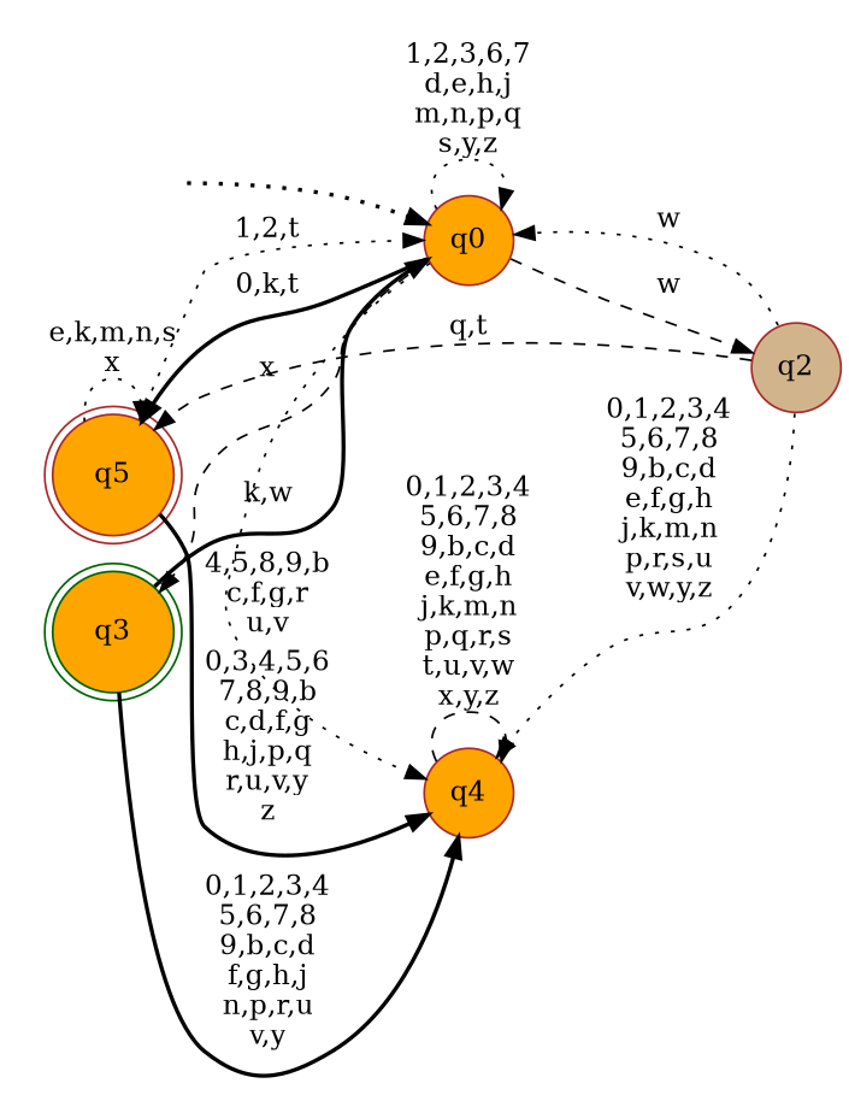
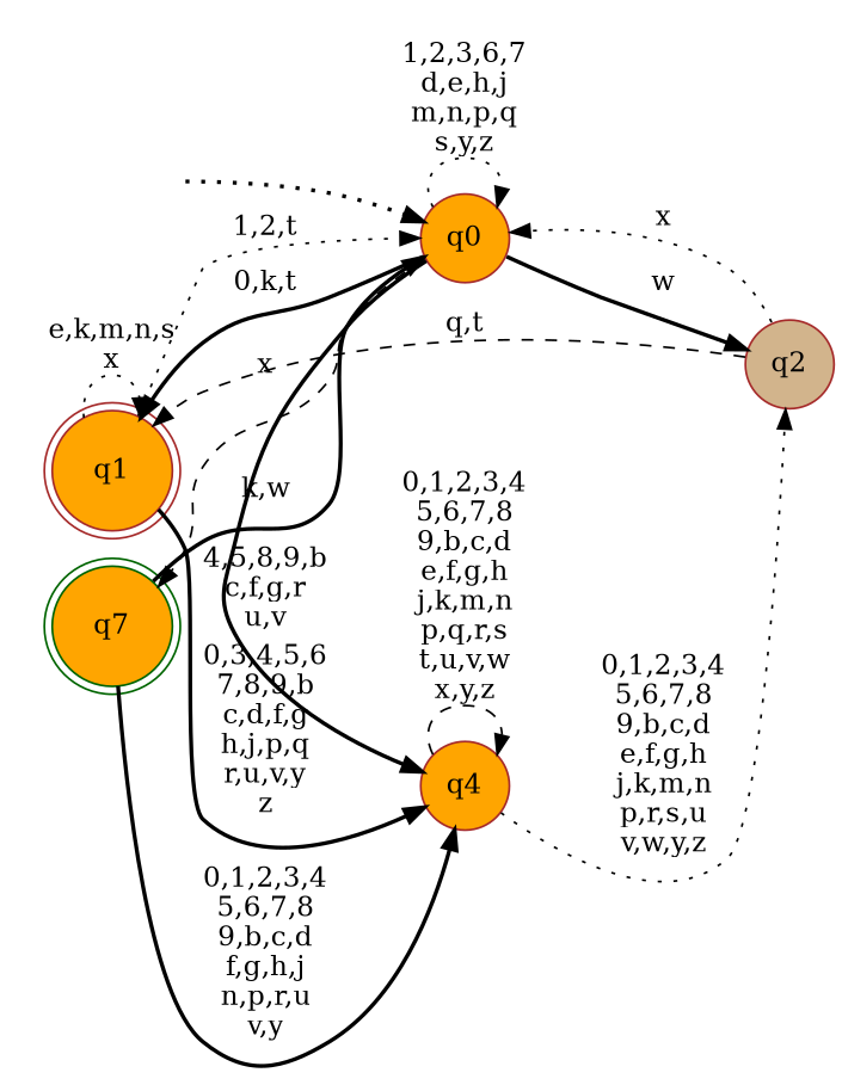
  digraph {
    rankdir=LR
    node [shape=circle style=filled color=brown fillcolor=orange]
    edge [style=dotted]
    __start0 [height=0 shape=none style=invis width=0 color="" fillcolor=""]
    n2 [label=q0]
-   n3 [label=q5 shape=doublecircle style="rounded,filled"]
+   n3 [label=q1 shape=doublecircle style="rounded,filled"]
    n4 [fillcolor=tan label=q2]
-   n5 [color=darkgreen label=q3 shape=doublecircle style="rounded,filled"]
+   n5 [color=darkgreen label=q7 shape=doublecircle style="rounded,filled"]
    n6 [label=q4]
    subgraph cluster_1 {
      nodesep=0.15
      ranksep=0.15
      style=invis
      __start0
      n2
    }
    __start0 -> n2 [penwidth=2]
    n2 -> n2 [label="1,2,3,6,7\nd,e,h,j\nm,n,p,q\ns,y,z"]
    n2 -> n3 [label="0,k,t" style=bold]
-   n2 -> n4 [label=w style=dashed]
+   n2 -> n4 [label=w style=bold]
    n2 -> n5 [label=x style=dashed]
-   n2 -> n6 [label="4,5,8,9,b\nc,f,g,r\nu,v"]
+   n2 -> n6 [label="4,5,8,9,b\nc,f,g,r\nu,v" style=bold]
    n3 -> n2 [label="1,2,t"]
    n3 -> n3 [label="e,k,m,n,s\nx"]
    n3 -> n6 [label="0,3,4,5,6\n7,8,9,b\nc,d,f,g\nh,j,p,q\nr,u,v,y\nz" style=bold]
-   n4 -> n2 [label=w]
+   n4 -> n2 [label=x]
    n4 -> n3 [label="q,t" style=dashed]
-   n4 -> n6 [label="0,1,2,3,4\n5,6,7,8\n9,b,c,d\ne,f,g,h\nj,k,m,n\np,r,s,u\nv,w,y,z"]
+   n6 -> n4 [label="0,1,2,3,4\n5,6,7,8\n9,b,c,d\ne,f,g,h\nj,k,m,n\np,r,s,u\nv,w,y,z"]
    n5 -> n2 [label="k,w" style=bold]
    n5 -> n6 [label="0,1,2,3,4\n5,6,7,8\n9,b,c,d\nf,g,h,j\nn,p,r,u\nv,y" style=bold]
    n6 -> n6 [label="0,1,2,3,4\n5,6,7,8\n9,b,c,d\ne,f,g,h\nj,k,m,n\np,q,r,s\nt,u,v,w\nx,y,z" style=dashed]
  }
